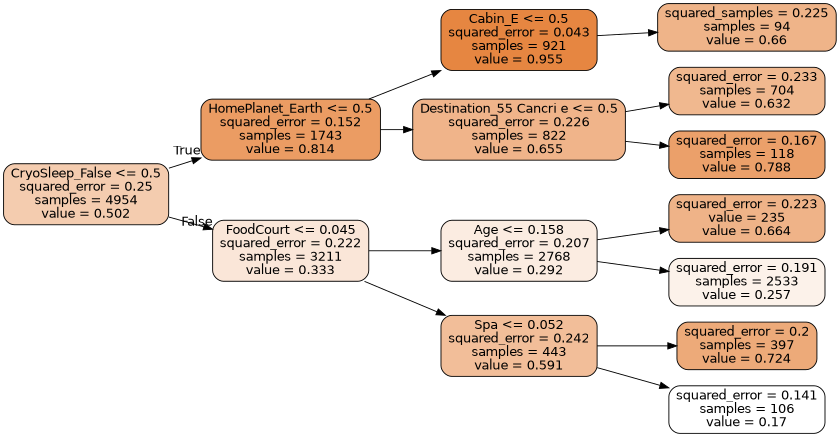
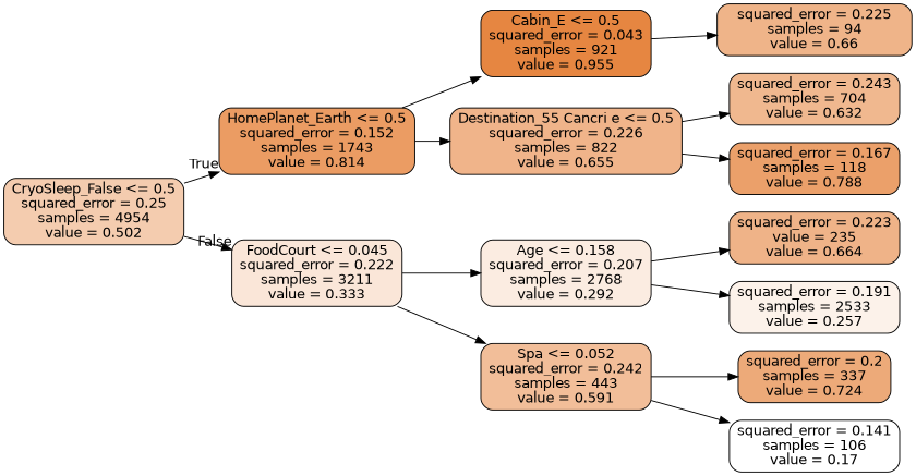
  digraph {
    rankdir=LR
    node [color=black fontname=helvetica shape=box style="filled, rounded"]
    edge [fontname=helvetica]
    n1 [fillcolor="#f4ccaf" label="CryoSleep_False <= 0.5\nsquared_error = 0.25\nsamples = 4954\nvalue = 0.502"]
    n2 [fillcolor="#eb9c63" label="HomePlanet_Earth <= 0.5\nsquared_error = 0.152\nsamples = 1743\nvalue = 0.814"]
    n3 [fillcolor="#fae6d8" label="FoodCourt <= 0.045\nsquared_error = 0.222\nsamples = 3211\nvalue = 0.333"]
    n4 [fillcolor="#e68641" label="Cabin_E <= 0.5\nsquared_error = 0.043\nsamples = 921\nvalue = 0.955"]
    n5 [fillcolor="#f0b48a" label="Destination_55 Cancri e <= 0.5\nsquared_error = 0.226\nsamples = 822\nvalue = 0.655"]
    n6 [fillcolor="#fbece1" label="Age <= 0.158\nsquared_error = 0.207\nsamples = 2768\nvalue = 0.292"]
    n7 [fillcolor="#f2be99" label="Spa <= 0.052\nsquared_error = 0.242\nsamples = 443\nvalue = 0.591"]
-   n8 [fillcolor="#efb489" label="squared_samples = 0.225\nsamples = 94\nvalue = 0.66"]
-   n9 [fillcolor="#f0b88f" label="squared_error = 0.233\nsamples = 704\nvalue = 0.632"]
+   n8 [fillcolor="#efb489" label="squared_error = 0.225\nsamples = 94\nvalue = 0.66"]
+   n9 [fillcolor="#f0b88f" label="squared_error = 0.243\nsamples = 704\nvalue = 0.632"]
    n10 [fillcolor="#eba06a" label="squared_error = 0.167\nsamples = 118\nvalue = 0.788"]
    n11 [fillcolor="#efb388" label="squared_error = 0.223\nvalue = 235\nvalue = 0.664"]
    n12 [fillcolor="#fcf2ea" label="squared_error = 0.191\nsamples = 2533\nvalue = 0.257"]
-   n13 [fillcolor="#edaa79" label="squared_error = 0.2\nsamples = 397\nvalue = 0.724"]
+   n13 [fillcolor="#edaa79" label="squared_error = 0.2\nsamples = 337\nvalue = 0.724"]
    n14 [fillcolor="#ffffff" label="squared_error = 0.141\nsamples = 106\nvalue = 0.17"]
    n1 -> n2 [headlabel=True labelangle=45 labeldistance=2.5]
    n1 -> n3 [headlabel=False labelangle=-45 labeldistance=2.5]
    n2 -> n4
    n2 -> n5
    n3 -> n6
    n3 -> n7
    n4 -> n8
    n5 -> n9
    n5 -> n10
    n6 -> n11
    n6 -> n12
    n7 -> n13
    n7 -> n14
  }
